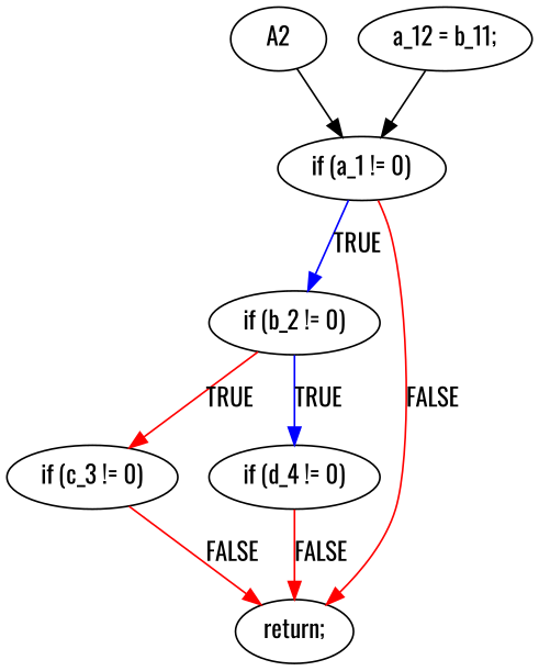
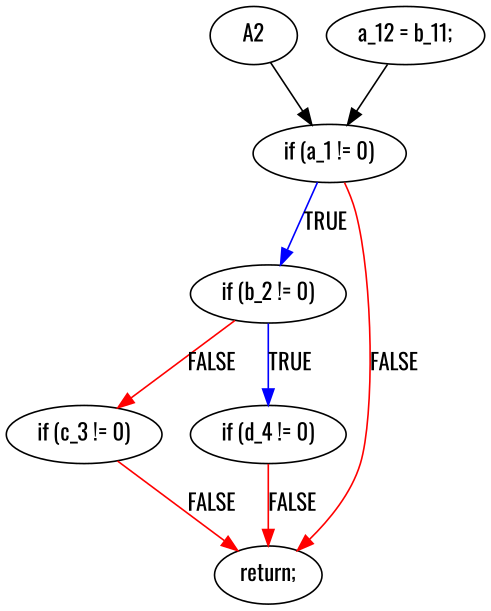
  digraph {
    fontname=Oswald
    node [fontname=Oswald]
    edge [color=red fontname=Oswald]
    n1 [label="if (a_1 != 0)"]
    n2 [label="if (b_2 != 0)"]
    n3 [label="return;"]
    A2
    n5 [label="a_12 = b_11;"]
    n6 [label="if (c_3 != 0)"]
    n7 [label="if (d_4 != 0)"]
    n1 -> n2 [color=blue label=TRUE]
    n1 -> n3 [label=FALSE]
-   n2 -> n6 [label=TRUE]
+   n2 -> n6 [label=FALSE]
    n2 -> n7 [color=blue label=TRUE]
    A2 -> n1 [color=black]
    n5 -> n1 [color=black]
    n6 -> n3 [label=FALSE]
    n7 -> n3 [label=FALSE]
  }
